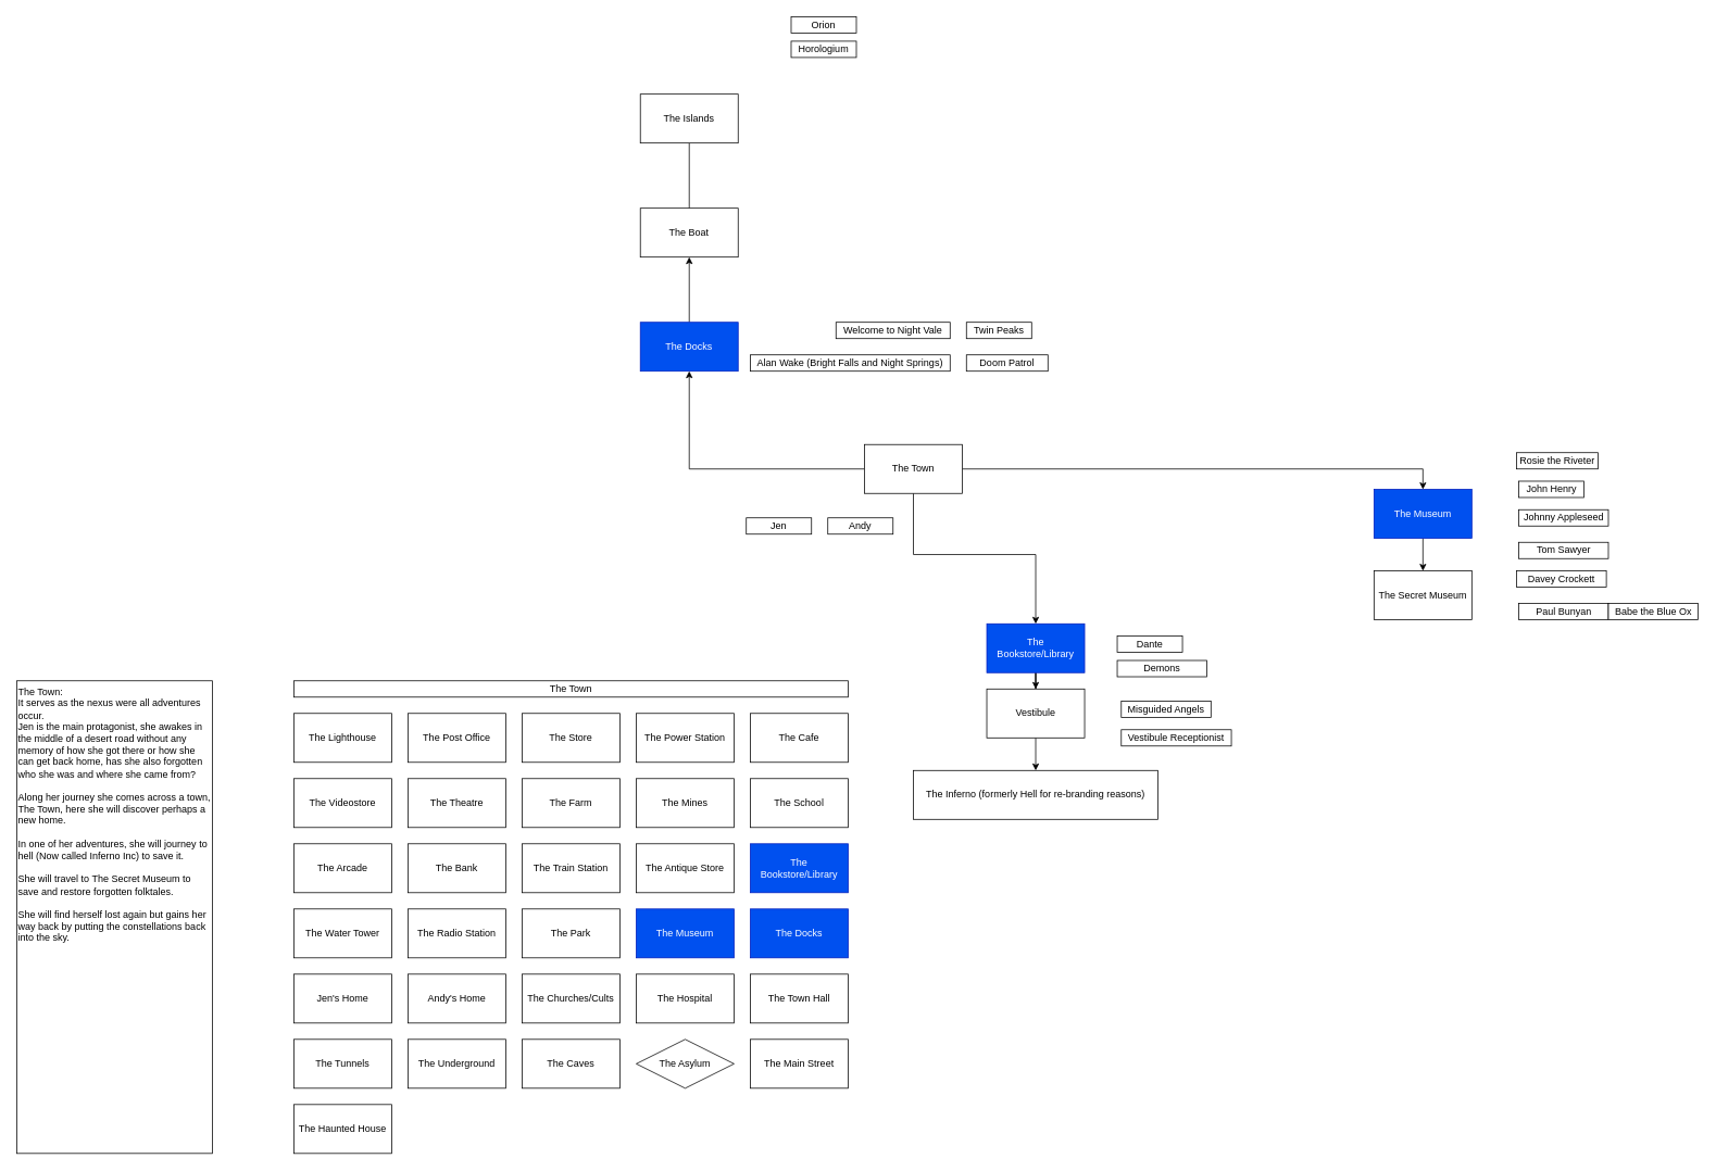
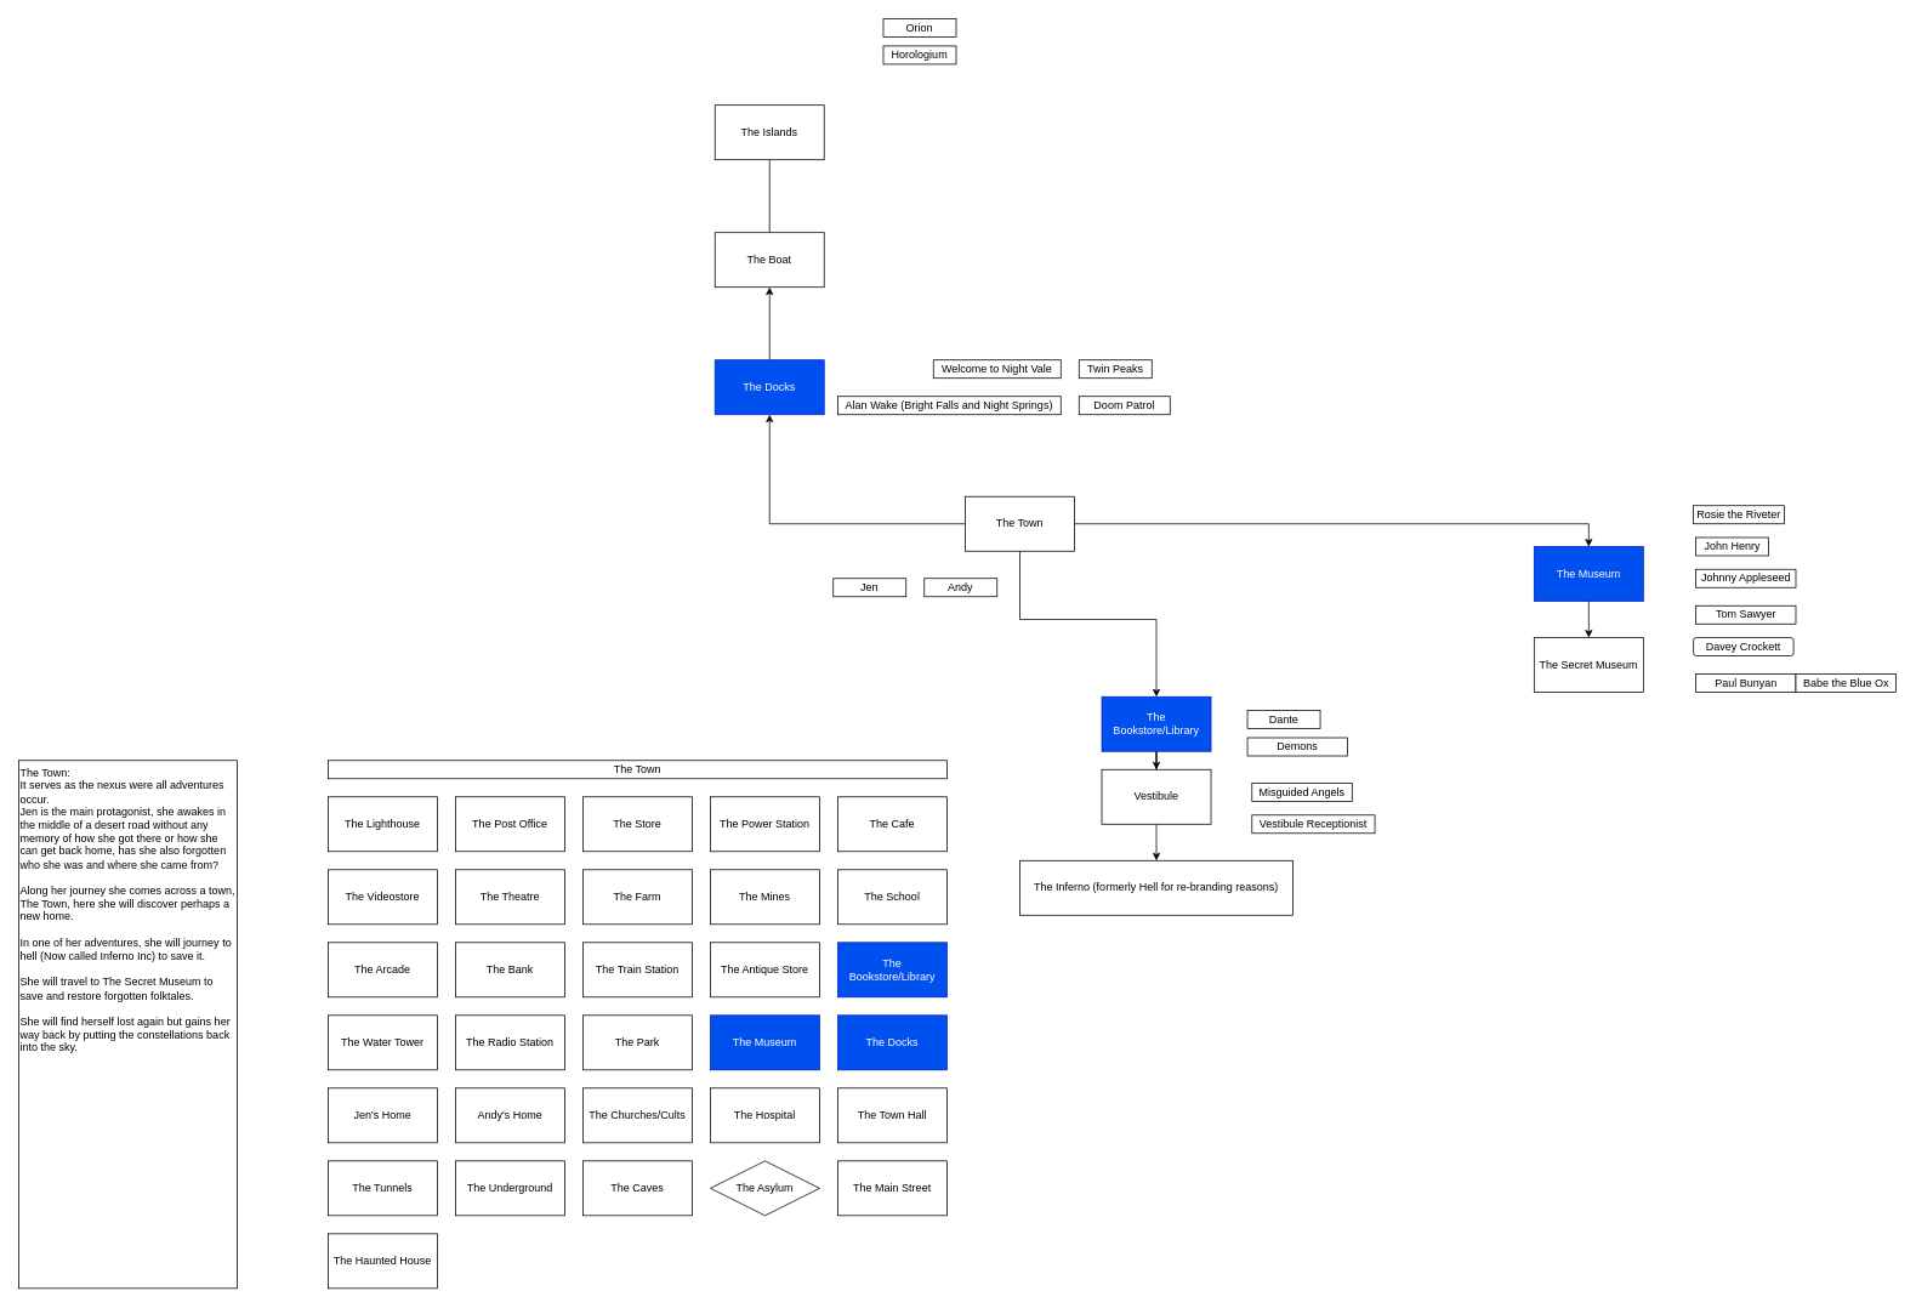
  <mxCell id="0" />
  <mxCell id="1" parent="0" />
  <mxCell id="2" value="Jen" style="rounded=0;whiteSpace=wrap;html=1;" vertex="1" parent="1"><mxGeometry x="915" y="635" width="80" height="20" as="geometry" /></mxCell>
  <mxCell id="3" value="Andy" style="rounded=0;whiteSpace=wrap;html=1;" vertex="1" parent="1"><mxGeometry x="1015" y="635" width="80" height="20" as="geometry" /></mxCell>
  <mxCell id="4" value="Rosie the Riveter" style="rounded=0;whiteSpace=wrap;html=1;" vertex="1" parent="1"><mxGeometry x="1860" y="555" width="100" height="20" as="geometry" /></mxCell>
  <mxCell id="5" value="Dante" style="rounded=0;whiteSpace=wrap;html=1;" vertex="1" parent="1"><mxGeometry x="1370" y="780" width="80" height="20" as="geometry" /></mxCell>
  <mxCell id="6" value="Welcome to Night Vale" style="rounded=0;whiteSpace=wrap;html=1;" vertex="1" parent="1"><mxGeometry x="1025" y="395" width="140" height="20" as="geometry" /></mxCell>
  <mxCell id="7" value="Twin Peaks" style="rounded=0;whiteSpace=wrap;html=1;" vertex="1" parent="1"><mxGeometry x="1185" y="395" width="80" height="20" as="geometry" /></mxCell>
  <mxCell id="8" value="Doom Patrol" style="rounded=0;whiteSpace=wrap;html=1;" vertex="1" parent="1"><mxGeometry x="1185" y="435" width="100" height="20" as="geometry" /></mxCell>
  <mxCell id="9" value="Alan Wake (Bright Falls and Night Springs)" style="rounded=0;whiteSpace=wrap;html=1;" vertex="1" parent="1"><mxGeometry y="435" width="245" height="20" as="geometry" x="920" /></mxCell>
  <mxCell id="10" value="Misguided Angels" style="rounded=0;whiteSpace=wrap;html=1;" vertex="1" parent="1"><mxGeometry x="1375" y="860" width="110" height="20" as="geometry" /></mxCell>
  <mxCell id="11" value="Vestibule Receptionist" style="rounded=0;whiteSpace=wrap;html=1;" vertex="1" parent="1"><mxGeometry x="1375" y="895" width="135" height="20" as="geometry" /></mxCell>
  <mxCell id="12" value="Demons" style="rounded=0;whiteSpace=wrap;html=1;" vertex="1" parent="1"><mxGeometry x="1370" y="810" width="110" height="20" as="geometry" /></mxCell>
  <mxCell id="13" value="John Henry" style="rounded=0;whiteSpace=wrap;html=1;" vertex="1" parent="1"><mxGeometry x="1862.5" y="590" width="80" height="20" as="geometry" /></mxCell>
  <mxCell id="14" value="Johnny Appleseed" style="rounded=0;whiteSpace=wrap;html=1;" vertex="1" parent="1"><mxGeometry x="1862.5" y="625" width="110" height="20" as="geometry" /></mxCell>
  <mxCell id="15" value="Tom Sawyer" style="rounded=0;whiteSpace=wrap;html=1;" vertex="1" parent="1"><mxGeometry x="1862.5" y="665" width="110" height="20" as="geometry" /></mxCell>
- <mxCell id="16" value="Davey Crockett" style="rounded=0;whiteSpace=wrap;html=1;" vertex="1" parent="1"><mxGeometry x="1860" y="700" width="110" height="20" as="geometry" /></mxCell>
+ <mxCell id="16" value="Davey Crockett" style="whiteSpace=wrap;html=1;rounded=1;" vertex="1" parent="1"><mxGeometry x="1860" y="700" width="110" height="20" as="geometry" /></mxCell>
  <mxCell id="17" value="Paul Bunyan" style="rounded=0;whiteSpace=wrap;html=1;" vertex="1" parent="1"><mxGeometry x="1862.5" y="740" width="110" height="20" as="geometry" /></mxCell>
  <mxCell id="18" value="Babe the Blue Ox" style="rounded=0;whiteSpace=wrap;html=1;" vertex="1" parent="1"><mxGeometry x="1972.5" y="740" width="110" height="20" as="geometry" /></mxCell>
  <mxCell id="19" value="" style="edgeStyle=orthogonalEdgeStyle;rounded=0;orthogonalLoop=1;jettySize=auto;html=1;" edge="1" parent="1" source="20" target="21"><mxGeometry relative="1" as="geometry" /></mxCell>
  <mxCell id="20" value="The Museum" style="rounded=0;whiteSpace=wrap;html=1;fillColor=#0050ef;strokeColor=#001DBC;fontColor=#ffffff;" vertex="1" parent="1"><mxGeometry x="1685" y="600" width="120" height="60" as="geometry" /></mxCell>
  <mxCell id="21" value="The Secret Museum" style="rounded=0;whiteSpace=wrap;html=1;" vertex="1" parent="1"><mxGeometry x="1685" y="700" width="120" height="60" as="geometry" /></mxCell>
  <mxCell id="22" value="" style="edgeStyle=orthogonalEdgeStyle;rounded=0;orthogonalLoop=1;jettySize=auto;html=1;" edge="1" parent="1" source="23" target="25"><mxGeometry relative="1" as="geometry" /></mxCell>
  <mxCell id="23" value="The Bookstore/Library" style="rounded=0;whiteSpace=wrap;html=1;fillColor=#0050ef;strokeColor=#001DBC;fontColor=#ffffff;" vertex="1" parent="1"><mxGeometry x="1210" y="765" width="120" height="60" as="geometry" /></mxCell>
  <mxCell id="24" value="" style="edgeStyle=orthogonalEdgeStyle;rounded=0;orthogonalLoop=1;jettySize=auto;html=1;" edge="1" parent="1" source="25" target="26"><mxGeometry relative="1" as="geometry" /></mxCell>
  <mxCell id="25" value="Vestibule" style="rounded=0;whiteSpace=wrap;html=1;" vertex="1" parent="1"><mxGeometry x="1210" y="845" width="120" height="60" as="geometry" /></mxCell>
  <mxCell id="26" value="The Inferno (formerly Hell for re-branding reasons)" style="rounded=0;whiteSpace=wrap;html=1;" vertex="1" parent="1"><mxGeometry x="1120" y="945" width="300" height="60" as="geometry" /></mxCell>
  <mxCell id="27" style="edgeStyle=orthogonalEdgeStyle;rounded=0;orthogonalLoop=1;jettySize=auto;html=1;entryX=0.5;entryY=0;entryDx=0;entryDy=0;" edge="1" parent="1" source="30" target="23"><mxGeometry relative="1" as="geometry"><Array as="points"><mxPoint x="1120" y="680" /><mxPoint x="1270" y="680" /></Array></mxGeometry></mxCell>
  <mxCell id="28" style="edgeStyle=orthogonalEdgeStyle;rounded=0;orthogonalLoop=1;jettySize=auto;html=1;entryX=0.5;entryY=0;entryDx=0;entryDy=0;" edge="1" parent="1" source="30" target="20"><mxGeometry relative="1" as="geometry" /></mxCell>
  <mxCell id="29" style="edgeStyle=orthogonalEdgeStyle;rounded=0;orthogonalLoop=1;jettySize=auto;html=1;" edge="1" parent="1" source="30" target="33"><mxGeometry relative="1" as="geometry" /></mxCell>
  <mxCell id="30" value="The Town" style="rounded=0;whiteSpace=wrap;html=1;" vertex="1" parent="1"><mxGeometry x="1060" y="545" width="120" height="60" as="geometry" /></mxCell>
  <mxCell id="31" value="The Lighthouse" style="rounded=0;whiteSpace=wrap;html=1;" vertex="1" parent="1"><mxGeometry x="360" y="875" width="120" height="60" as="geometry" /></mxCell>
  <mxCell id="32" value="" style="edgeStyle=orthogonalEdgeStyle;rounded=0;orthogonalLoop=1;jettySize=auto;html=1;" edge="1" parent="1" source="33" target="35"><mxGeometry relative="1" as="geometry" /></mxCell>
  <mxCell id="33" value="The Docks" style="rounded=0;whiteSpace=wrap;html=1;fillColor=#0050ef;strokeColor=#001DBC;fontColor=#ffffff;" vertex="1" parent="1"><mxGeometry x="785" y="395" width="120" height="60" as="geometry" /></mxCell>
  <mxCell id="34" value="" style="edgeStyle=orthogonalEdgeStyle;rounded=0;orthogonalLoop=1;jettySize=auto;html=1;endArrow=none;" edge="1" parent="1" source="35" target="36"><mxGeometry relative="1" as="geometry" /></mxCell>
  <mxCell id="35" value="The Boat" style="rounded=0;whiteSpace=wrap;html=1;" vertex="1" parent="1"><mxGeometry x="785" y="255" width="120" height="60" as="geometry" /></mxCell>
  <mxCell id="36" value="The Islands" style="rounded=0;whiteSpace=wrap;html=1;" vertex="1" parent="1"><mxGeometry x="785" y="115" width="120" height="60" as="geometry" /></mxCell>
  <mxCell id="37" value="Orion" style="rounded=0;whiteSpace=wrap;html=1;" vertex="1" parent="1"><mxGeometry x="970" y="20" width="80" height="20" as="geometry" /></mxCell>
  <mxCell id="38" value="Horologium" style="rounded=0;whiteSpace=wrap;html=1;" vertex="1" parent="1"><mxGeometry x="970" y="50" width="80" height="20" as="geometry" /></mxCell>
  <mxCell id="39" value="The Videostore" style="rounded=0;whiteSpace=wrap;html=1;" vertex="1" parent="1"><mxGeometry x="360" y="955" width="120" height="60" as="geometry" /></mxCell>
  <mxCell id="40" value="The Theatre" style="rounded=0;whiteSpace=wrap;html=1;" vertex="1" parent="1"><mxGeometry x="500" y="955" width="120" height="60" as="geometry" /></mxCell>
  <mxCell id="41" value="The Post Office" style="rounded=0;whiteSpace=wrap;html=1;" vertex="1" parent="1"><mxGeometry x="500" y="875" width="120" height="60" as="geometry" /></mxCell>
  <mxCell id="42" value="The Store" style="rounded=0;whiteSpace=wrap;html=1;" vertex="1" parent="1"><mxGeometry x="640" y="875" width="120" height="60" as="geometry" /></mxCell>
  <mxCell id="43" value="The Farm" style="rounded=0;whiteSpace=wrap;html=1;" vertex="1" parent="1"><mxGeometry x="640" y="955" width="120" height="60" as="geometry" /></mxCell>
  <mxCell id="44" value="The Arcade" style="rounded=0;whiteSpace=wrap;html=1;" vertex="1" parent="1"><mxGeometry x="360" y="1035" width="120" height="60" as="geometry" /></mxCell>
  <mxCell id="45" value="The Bank" style="rounded=0;whiteSpace=wrap;html=1;" vertex="1" parent="1"><mxGeometry x="500" y="1035" width="120" height="60" as="geometry" /></mxCell>
  <mxCell id="46" value="The Train Station" style="rounded=0;whiteSpace=wrap;html=1;" vertex="1" parent="1"><mxGeometry x="640" y="1035" width="120" height="60" as="geometry" /></mxCell>
  <mxCell id="47" value="The Water Tower" style="rounded=0;whiteSpace=wrap;html=1;" vertex="1" parent="1"><mxGeometry x="360" y="1115" width="120" height="60" as="geometry" /></mxCell>
  <mxCell id="48" value="The Radio Station" style="rounded=0;whiteSpace=wrap;html=1;" vertex="1" parent="1"><mxGeometry x="500" y="1115" width="120" height="60" as="geometry" /></mxCell>
  <mxCell id="49" value="The Park" style="rounded=0;whiteSpace=wrap;html=1;" vertex="1" parent="1"><mxGeometry x="640" y="1115" width="120" height="60" as="geometry" /></mxCell>
  <mxCell id="50" value="The Power Station" style="rounded=0;whiteSpace=wrap;html=1;" vertex="1" parent="1"><mxGeometry x="780" y="875" width="120" height="60" as="geometry" /></mxCell>
  <mxCell id="51" value="The Mines" style="rounded=0;whiteSpace=wrap;html=1;" vertex="1" parent="1"><mxGeometry x="780" y="955" width="120" height="60" as="geometry" /></mxCell>
  <mxCell id="52" value="The Antique Store" style="rounded=0;whiteSpace=wrap;html=1;" vertex="1" parent="1"><mxGeometry x="780" y="1035" width="120" height="60" as="geometry" /></mxCell>
  <mxCell id="53" value="The Museum" style="rounded=0;whiteSpace=wrap;html=1;fillColor=#0050ef;strokeColor=#001DBC;fontColor=#ffffff;" vertex="1" parent="1"><mxGeometry x="780" y="1115" width="120" height="60" as="geometry" /></mxCell>
  <mxCell id="54" value="The Docks" style="rounded=0;whiteSpace=wrap;html=1;fillColor=#0050ef;strokeColor=#001DBC;fontColor=#ffffff;" vertex="1" parent="1"><mxGeometry y="1115" width="120" height="60" as="geometry" x="920" /></mxCell>
  <mxCell id="55" value="The Bookstore/Library" style="rounded=0;whiteSpace=wrap;html=1;fillColor=#0050ef;strokeColor=#001DBC;fontColor=#ffffff;" vertex="1" parent="1"><mxGeometry y="1035" width="120" height="60" as="geometry" x="920" /></mxCell>
  <mxCell id="56" value="Jen's Home" style="rounded=0;whiteSpace=wrap;html=1;" vertex="1" parent="1"><mxGeometry x="360" y="1195" width="120" height="60" as="geometry" /></mxCell>
  <mxCell id="57" value="Andy's Home" style="rounded=0;whiteSpace=wrap;html=1;" vertex="1" parent="1"><mxGeometry x="500" y="1195" width="120" height="60" as="geometry" /></mxCell>
  <mxCell id="58" value="The Churches/Cults" style="rounded=0;whiteSpace=wrap;html=1;" vertex="1" parent="1"><mxGeometry x="640" y="1195" width="120" height="60" as="geometry" /></mxCell>
  <mxCell id="59" value="The Hospital" style="rounded=0;whiteSpace=wrap;html=1;" vertex="1" parent="1"><mxGeometry x="780" y="1195" width="120" height="60" as="geometry" /></mxCell>
  <mxCell id="60" value="The Town Hall" style="rounded=0;whiteSpace=wrap;html=1;" vertex="1" parent="1"><mxGeometry y="1195" width="120" height="60" as="geometry" x="920" /></mxCell>
  <mxCell id="61" value="The Tunnels" style="rounded=0;whiteSpace=wrap;html=1;" vertex="1" parent="1"><mxGeometry x="360" y="1275" width="120" height="60" as="geometry" /></mxCell>
  <mxCell id="62" value="The Underground" style="rounded=0;whiteSpace=wrap;html=1;" vertex="1" parent="1"><mxGeometry x="500" y="1275" width="120" height="60" as="geometry" /></mxCell>
  <mxCell id="63" value="The Caves" style="rounded=0;whiteSpace=wrap;html=1;" vertex="1" parent="1"><mxGeometry x="640" y="1275" width="120" height="60" as="geometry" /></mxCell>
  <mxCell id="64" value="The Town" style="rounded=0;whiteSpace=wrap;html=1;" vertex="1" parent="1"><mxGeometry x="360" y="835" width="680" height="20" as="geometry" /></mxCell>
  <mxCell id="65" value="The Cafe" style="rounded=0;whiteSpace=wrap;html=1;" vertex="1" parent="1"><mxGeometry y="875" width="120" height="60" as="geometry" x="920" /></mxCell>
  <mxCell id="66" value="The School" style="rounded=0;whiteSpace=wrap;html=1;" vertex="1" parent="1"><mxGeometry y="955" width="120" height="60" as="geometry" x="920" /></mxCell>
  <mxCell id="67" value="The Asylum" style="rhombus;whiteSpace=wrap;html=1;" vertex="1" parent="1"><mxGeometry x="780" y="1275" width="120" height="60" as="geometry" /></mxCell>
  <mxCell id="68" value="The Main Street" style="rounded=0;whiteSpace=wrap;html=1;" vertex="1" parent="1"><mxGeometry y="1275" width="120" height="60" as="geometry" x="920" /></mxCell>
  <mxCell id="69" value="The Haunted House" style="rounded=0;whiteSpace=wrap;html=1;" vertex="1" parent="1"><mxGeometry x="360" y="1355" width="120" height="60" as="geometry" /></mxCell>
  <mxCell id="70" value="The Town:&lt;br&gt;It serves as the nexus were all adventures occur.&lt;br&gt;Jen is the main protagonist, she awakes in the middle of a desert road without any memory of how she got there or how she can get back home, has she also forgotten who she was and where she came from?&lt;br&gt;&lt;br&gt;Along her journey she comes across a town, The Town, here she will discover perhaps a new home.&lt;br&gt;&lt;br&gt;In one of her adventures, she will journey to hell (Now called Inferno Inc) to save it.&lt;br&gt;&lt;br&gt;She will travel to The Secret Museum to save and restore forgotten folktales.&lt;br&gt;&lt;br&gt;She will find herself lost again but gains her way back by putting the constellations back into the sky." style="rounded=0;whiteSpace=wrap;html=1;align=left;verticalAlign=top;" vertex="1" parent="1"><mxGeometry x="20" y="835" width="240" height="580" as="geometry" /></mxCell>
